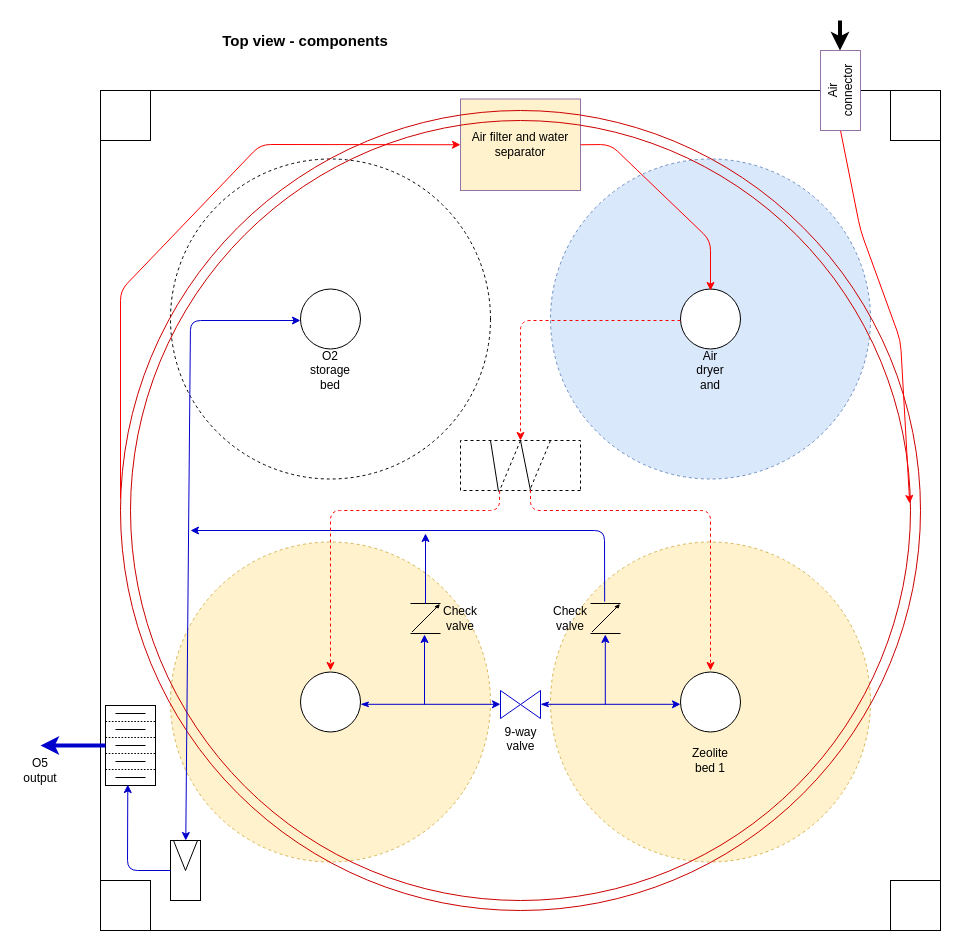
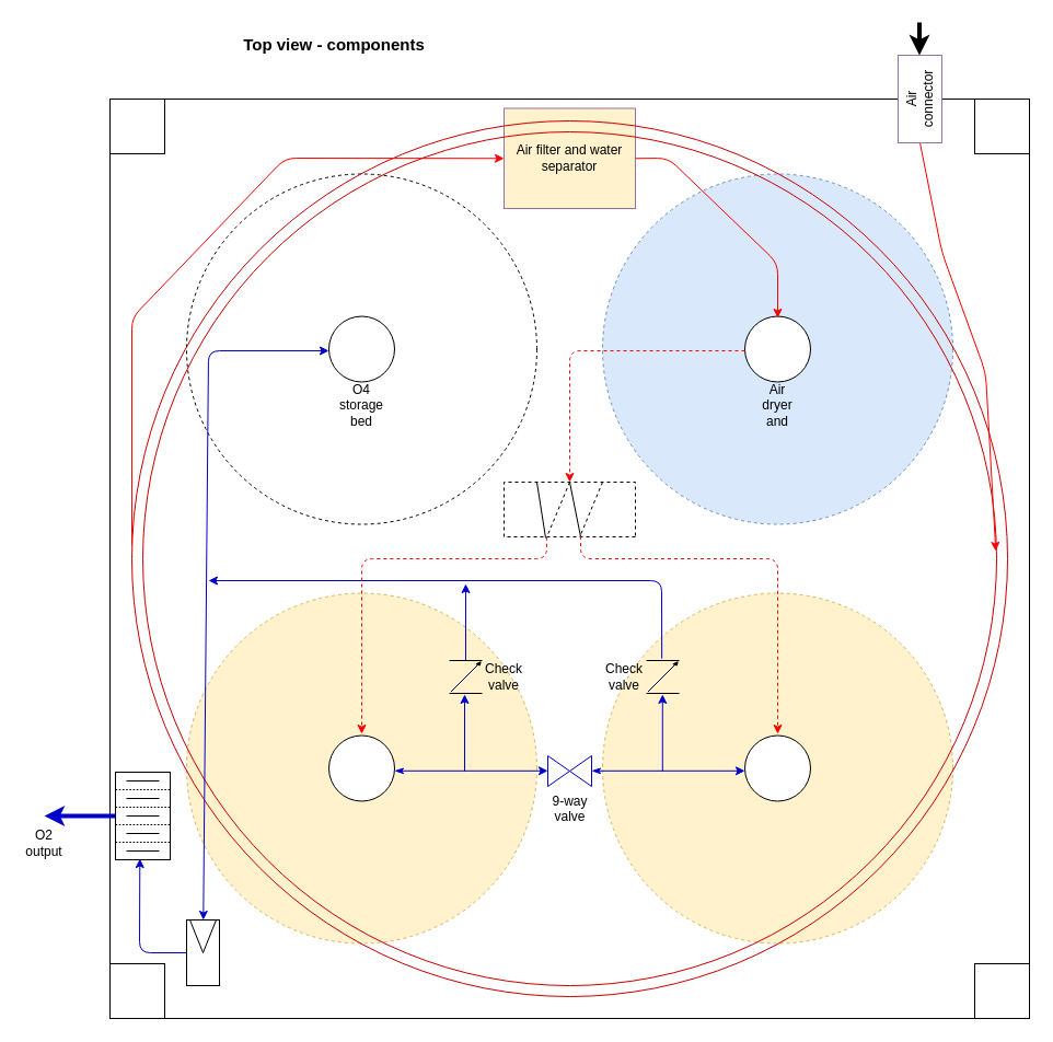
  <mxCell id="0" />
  <mxCell id="1" parent="0" />
  <mxCell id="2" value="" style="group;connectable=0;" parent="1" vertex="1" connectable="0"><mxGeometry x="100" y="90" width="840" height="840" as="geometry" /></mxCell>
  <mxCell id="3" value="" style="rounded=0;whiteSpace=wrap;html=1;points=[]" parent="2" vertex="1"><mxGeometry width="840" height="840" as="geometry" /></mxCell>
  <mxCell id="4" value="" style="group" parent="2" vertex="1" connectable="0"><mxGeometry x="70" y="68.5" width="700" height="703" as="geometry" /></mxCell>
  <mxCell id="5" value="" style="ellipse;whiteSpace=wrap;html=1;aspect=fixed;dashed=1;" parent="4" vertex="1"><mxGeometry width="320" height="320" as="geometry" /></mxCell>
  <mxCell id="6" value="" style="ellipse;whiteSpace=wrap;html=1;aspect=fixed;dashed=1;fillColor=#dae8fc;strokeColor=#6c8ebf;" parent="4" vertex="1"><mxGeometry x="380" width="320" height="320" as="geometry" /></mxCell>
  <mxCell id="7" value="" style="ellipse;whiteSpace=wrap;html=1;aspect=fixed;dashed=1;fillColor=#fff2cc;strokeColor=#d6b656;" parent="4" vertex="1"><mxGeometry y="383" width="320" height="320" as="geometry" /></mxCell>
  <mxCell id="8" value="" style="ellipse;whiteSpace=wrap;html=1;aspect=fixed;dashed=1;fillColor=#fff2cc;strokeColor=#d6b656;" parent="4" vertex="1"><mxGeometry x="380" y="383" width="320" height="320" as="geometry" /></mxCell>
  <mxCell id="9" value="" style="ellipse;whiteSpace=wrap;html=1;aspect=fixed;" parent="4" vertex="1"><mxGeometry x="130" y="130" width="60" height="60" as="geometry" /></mxCell>
  <mxCell id="10" value="" style="ellipse;whiteSpace=wrap;html=1;aspect=fixed;" parent="4" vertex="1"><mxGeometry x="510" y="130" width="60" height="60" as="geometry" /></mxCell>
  <mxCell id="11" value="" style="ellipse;whiteSpace=wrap;html=1;aspect=fixed;" parent="4" vertex="1"><mxGeometry x="130" y="513" width="60" height="60" as="geometry" /></mxCell>
  <mxCell id="12" value="" style="ellipse;whiteSpace=wrap;html=1;aspect=fixed;" parent="4" vertex="1"><mxGeometry x="510" y="513" width="60" height="60" as="geometry" /></mxCell>
  <mxCell id="13" value="" style="verticalLabelPosition=bottom;align=center;dashed=0;html=1;verticalAlign=top;shape=mxgraph.pid.filters.press_filter;fontFamily=Helvetica;fontSize=12;fontColor=#000000;strokeColor=#000000;rotation=-90;" parent="2" vertex="1"><mxGeometry x="-10" y="630" width="80" height="50" as="geometry" /></mxCell>
  <mxCell id="14" value="Air filter and water separator" style="rounded=0;whiteSpace=wrap;html=1;strokeColor=#9673a6;strokeWidth=1;fillColor=#fff2cc;" parent="1" vertex="1"><mxGeometry x="460" y="98.5" width="120" height="91.5" as="geometry" /></mxCell>
  <mxCell id="15" value="" style="group;points=[];connectable=0;" parent="1" vertex="1" connectable="0"><mxGeometry x="120" y="110" width="800" height="800" as="geometry" /></mxCell>
  <mxCell id="16" value="" style="ellipse;whiteSpace=wrap;html=1;aspect=fixed;fillColor=none;strokeColor=#CC0000;strokeWidth=1;perimeterSpacing=0;points=[]" parent="15" vertex="1"><mxGeometry width="800" height="800" as="geometry" /></mxCell>
  <mxCell id="17" value="" style="ellipse;whiteSpace=wrap;html=1;aspect=fixed;fillColor=none;strokeColor=#CC0000;strokeWidth=1;perimeterSpacing=0;connectable=0;" parent="15" vertex="1"><mxGeometry x="10" y="10" width="780" height="780" as="geometry" /></mxCell>
  <mxCell id="18" value="" style="endArrow=classic;html=1;strokeWidth=1;exitX=0.5;exitY=1;exitDx=0;exitDy=0;entryX=0.999;entryY=0.491;entryDx=0;entryDy=0;entryPerimeter=0;strokeColor=#FF0000;" parent="15" source="45" target="17" edge="1"><mxGeometry width="50" height="50" relative="1" as="geometry"><mxPoint x="580" y="110" as="sourcePoint" /><mxPoint x="630" y="60" as="targetPoint" /><Array as="points"><mxPoint x="740" y="120" /><mxPoint x="780" y="230" /></Array></mxGeometry></mxCell>
  <mxCell id="19" value="" style="endArrow=classic;html=1;strokeColor=#FF0000;strokeWidth=1;exitX=0;exitY=0.485;exitDx=0;exitDy=0;exitPerimeter=0;entryX=0;entryY=0.5;entryDx=0;entryDy=0;" parent="15" source="16" target="14" edge="1"><mxGeometry width="50" height="50" relative="1" as="geometry"><mxPoint x="580" y="180" as="sourcePoint" /><mxPoint x="630" y="130" as="targetPoint" /><Array as="points"><mxPoint y="180" /><mxPoint x="140" y="34" /></Array></mxGeometry></mxCell>
  <mxCell id="20" value="Air dryer and" style="text;html=1;strokeColor=none;fillColor=none;align=center;verticalAlign=middle;whiteSpace=wrap;rounded=0;" parent="15" vertex="1"><mxGeometry x="570" y="250" width="40" height="20" as="geometry" /></mxCell>
- <mxCell id="21" value="O2 storage bed" style="text;html=1;strokeColor=none;fillColor=none;align=center;verticalAlign=middle;whiteSpace=wrap;rounded=0;" parent="15" vertex="1"><mxGeometry x="190" y="250" width="40" height="20" as="geometry" /></mxCell>
- <mxCell id="22" value="Zeolite bed 1" style="text;html=1;strokeColor=none;fillColor=none;align=center;verticalAlign=middle;whiteSpace=wrap;rounded=0;" parent="15" vertex="1"><mxGeometry x="570" y="640" width="40" height="20" as="geometry" /></mxCell>
+ <mxCell id="21" value="O4 storage bed" style="text;html=1;strokeColor=none;fillColor=none;align=center;verticalAlign=middle;whiteSpace=wrap;rounded=0;" parent="15" vertex="1"><mxGeometry x="190" y="250" width="40" height="20" as="geometry" /></mxCell>
  <mxCell id="23" value="9-way &lt;br&gt;valve" style="verticalLabelPosition=bottom;align=center;html=1;verticalAlign=top;pointerEvents=1;dashed=0;shape=mxgraph.pid2valves.valve;valveType=gate;strokeColor=#0000CC;strokeWidth=1;fillColor=none;" parent="15" vertex="1"><mxGeometry x="380" y="580" width="40" height="28" as="geometry" /></mxCell>
  <mxCell id="24" value="" style="endArrow=classic;html=1;strokeColor=#0000CC;strokeWidth=1;startArrow=classicThin;startFill=1;" parent="15" edge="1"><mxGeometry width="50" height="50" relative="1" as="geometry"><mxPoint x="240" y="593.8" as="sourcePoint" /><mxPoint x="380" y="593.8" as="targetPoint" /></mxGeometry></mxCell>
  <mxCell id="25" value="" style="endArrow=classic;html=1;strokeColor=#0000CC;strokeWidth=1;startArrow=classicThin;startFill=1;" parent="15" edge="1"><mxGeometry width="50" height="50" relative="1" as="geometry"><mxPoint x="420" y="593.8" as="sourcePoint" /><mxPoint x="560" y="593.8" as="targetPoint" /></mxGeometry></mxCell>
  <mxCell id="26" value="" style="verticalLabelPosition=bottom;align=center;html=1;verticalAlign=top;pointerEvents=1;dashed=0;shape=mxgraph.pid2valves.valve;valveType=check;fontFamily=Helvetica;fontSize=12;fontColor=#000000;strokeColor=#000000;fillColor=#ffffff;rotation=-90;" parent="15" vertex="1"><mxGeometry x="290" y="493" width="30" height="30" as="geometry" /></mxCell>
  <mxCell id="27" value="" style="verticalLabelPosition=bottom;align=center;html=1;verticalAlign=top;pointerEvents=1;dashed=0;shape=mxgraph.pid2valves.valve;valveType=check;fontFamily=Helvetica;fontSize=12;fontColor=#000000;strokeColor=#000000;fillColor=#ffffff;rotation=-90;" parent="15" vertex="1"><mxGeometry x="470" y="493" width="30" height="30" as="geometry" /></mxCell>
  <mxCell id="28" value="" style="endArrow=classic;html=1;strokeColor=#0000CC;strokeWidth=1;" parent="15" edge="1"><mxGeometry width="50" height="50" relative="1" as="geometry"><mxPoint x="304" y="594" as="sourcePoint" /><mxPoint x="304" y="524" as="targetPoint" /></mxGeometry></mxCell>
  <mxCell id="29" value="" style="endArrow=classic;html=1;strokeColor=#0000CC;strokeWidth=1;" parent="15" edge="1"><mxGeometry width="50" height="50" relative="1" as="geometry"><mxPoint x="484.8" y="594" as="sourcePoint" /><mxPoint x="484.8" y="524" as="targetPoint" /></mxGeometry></mxCell>
  <mxCell id="30" value="" style="endArrow=classic;html=1;strokeColor=#0000CC;strokeWidth=1;" parent="15" edge="1"><mxGeometry width="50" height="50" relative="1" as="geometry"><mxPoint x="305" y="493" as="sourcePoint" /><mxPoint x="305" y="423" as="targetPoint" /></mxGeometry></mxCell>
  <mxCell id="31" value="" style="endArrow=classic;startArrow=classic;html=1;strokeColor=#0000CC;strokeWidth=1;" parent="15" source="32" edge="1"><mxGeometry width="50" height="50" relative="1" as="geometry"><mxPoint x="70" y="890.833" as="sourcePoint" /><mxPoint x="180" y="210" as="targetPoint" /><Array as="points"><mxPoint x="70" y="210" /></Array></mxGeometry></mxCell>
  <mxCell id="32" value="" style="verticalLabelPosition=bottom;align=center;outlineConnect=0;dashed=0;html=1;verticalAlign=top;shape=mxgraph.pid.flow_sensors.wedge;fontFamily=Helvetica;fontSize=12;fontColor=#000000;strokeColor=#000000;fillColor=#ffffff;" parent="15" vertex="1"><mxGeometry x="50" y="730" width="30" height="60" as="geometry" /></mxCell>
  <mxCell id="33" value="" style="group;rotation=-180;dashed=1;" parent="15" vertex="1" connectable="0"><mxGeometry x="340" y="330" width="120" height="51" as="geometry" /></mxCell>
  <mxCell id="34" value="" style="rounded=0;whiteSpace=wrap;html=1;fillColor=none;rotation=-180;dashed=1;" parent="33" vertex="1"><mxGeometry width="120" height="50" as="geometry" /></mxCell>
  <mxCell id="35" value="" style="endArrow=none;dashed=1;html=1;entryX=0.667;entryY=0.04;entryDx=0;entryDy=0;entryPerimeter=0;exitX=0.5;exitY=1;exitDx=0;exitDy=0;" parent="33" source="34" target="34" edge="1"><mxGeometry width="50" height="50" relative="1" as="geometry"><mxPoint x="260" y="-180" as="sourcePoint" /><mxPoint x="210" y="-130" as="targetPoint" /></mxGeometry></mxCell>
  <mxCell id="36" value="" style="endArrow=none;dashed=1;html=1;entryX=0.667;entryY=0.04;entryDx=0;entryDy=0;entryPerimeter=0;exitX=0.5;exitY=1;exitDx=0;exitDy=0;" parent="33" edge="1"><mxGeometry width="50" height="50" relative="1" as="geometry"><mxPoint x="90" as="sourcePoint" /><mxPoint x="70" y="48" as="targetPoint" /></mxGeometry></mxCell>
  <mxCell id="37" value="" style="endArrow=none;html=1;exitX=0.5;exitY=1;exitDx=0;exitDy=0;" parent="33" source="34" edge="1"><mxGeometry width="50" height="50" relative="1" as="geometry"><mxPoint x="260" y="-180" as="sourcePoint" /><mxPoint x="70" y="50" as="targetPoint" /></mxGeometry></mxCell>
  <mxCell id="38" value="" style="endArrow=none;html=1;exitX=0.75;exitY=1;exitDx=0;exitDy=0;" parent="33" source="34" edge="1"><mxGeometry width="50" height="50" relative="1" as="geometry"><mxPoint x="260" y="-180" as="sourcePoint" /><mxPoint x="38" y="51" as="targetPoint" /></mxGeometry></mxCell>
  <mxCell id="39" value="Check valve" style="text;html=1;strokeColor=none;fillColor=none;align=center;verticalAlign=middle;whiteSpace=wrap;rounded=0;" parent="15" vertex="1"><mxGeometry x="430" y="498" width="40" height="20" as="geometry" /></mxCell>
  <mxCell id="40" value="Check valve" style="text;html=1;strokeColor=none;fillColor=none;align=center;verticalAlign=middle;whiteSpace=wrap;rounded=0;" parent="15" vertex="1"><mxGeometry x="320" y="498" width="40" height="20" as="geometry" /></mxCell>
  <mxCell id="41" value="" style="rounded=0;whiteSpace=wrap;html=1;" parent="1" vertex="1"><mxGeometry x="100" y="90" width="50" height="50" as="geometry" /></mxCell>
  <mxCell id="42" value="" style="rounded=0;whiteSpace=wrap;html=1;" parent="1" vertex="1"><mxGeometry x="890" y="90" width="50" height="50" as="geometry" /></mxCell>
  <mxCell id="43" value="" style="rounded=0;whiteSpace=wrap;html=1;connectable=0;" parent="1" vertex="1"><mxGeometry x="100" y="880" width="50" height="50" as="geometry" /></mxCell>
  <mxCell id="44" value="" style="rounded=0;whiteSpace=wrap;html=1;connectable=0;" parent="1" vertex="1"><mxGeometry x="890" y="880" width="50" height="50" as="geometry" /></mxCell>
  <mxCell id="45" value="Air &lt;br&gt;connector" style="rounded=0;whiteSpace=wrap;html=1;strokeColor=#9673a6;strokeWidth=1;fillColor=#ffffff;horizontal=0;" parent="1" vertex="1"><mxGeometry x="820" y="50" width="40" height="80" as="geometry" /></mxCell>
  <mxCell id="46" value="" style="endArrow=classic;html=1;strokeWidth=4;" parent="1" edge="1"><mxGeometry width="50" height="50" relative="1" as="geometry"><mxPoint x="839.5" y="20" as="sourcePoint" /><mxPoint x="839.5" y="50" as="targetPoint" /></mxGeometry></mxCell>
  <mxCell id="47" value="" style="endArrow=classic;html=1;strokeColor=#FF0000;strokeWidth=1;exitX=1;exitY=0.5;exitDx=0;exitDy=0;" parent="1" source="14" edge="1"><mxGeometry width="50" height="50" relative="1" as="geometry"><mxPoint x="1150" y="210" as="sourcePoint" /><mxPoint x="710" y="290" as="targetPoint" /><Array as="points"><mxPoint x="610" y="144" /><mxPoint x="710" y="240" /></Array></mxGeometry></mxCell>
  <mxCell id="48" value="" style="endArrow=classic;html=1;strokeColor=#0000CC;strokeWidth=1;exitX=1.061;exitY=0.472;exitDx=0;exitDy=0;exitPerimeter=0;" parent="1" source="27" edge="1"><mxGeometry width="50" height="50" relative="1" as="geometry"><mxPoint x="690" y="400" as="sourcePoint" /><mxPoint x="190" y="530" as="targetPoint" /><Array as="points"><mxPoint x="604" y="530" /></Array></mxGeometry></mxCell>
  <mxCell id="49" value="" style="endArrow=classic;html=1;strokeColor=#0000CC;strokeWidth=1;exitX=0;exitY=0.5;exitDx=0;exitDy=0;exitPerimeter=0;entryX=0.012;entryY=0.446;entryDx=0;entryDy=0;entryPerimeter=0;" parent="1" source="32" target="13" edge="1"><mxGeometry width="50" height="50" relative="1" as="geometry"><mxPoint x="250" y="780" as="sourcePoint" /><mxPoint x="130" y="780" as="targetPoint" /><Array as="points"><mxPoint x="127" y="870" /></Array></mxGeometry></mxCell>
  <mxCell id="50" value="" style="endArrow=classic;html=1;strokeColor=#0000CC;strokeWidth=4;exitX=0.5;exitY=0;exitDx=0;exitDy=0;exitPerimeter=0;" parent="1" source="13" edge="1"><mxGeometry width="50" height="50" relative="1" as="geometry"><mxPoint x="290" y="770" as="sourcePoint" /><mxPoint x="40" y="745" as="targetPoint" /></mxGeometry></mxCell>
- <mxCell id="51" value="O5 output" style="text;html=1;strokeColor=none;fillColor=none;align=center;verticalAlign=middle;whiteSpace=wrap;rounded=0;" parent="1" vertex="1"><mxGeometry x="20" y="760" width="40" height="20" as="geometry" /></mxCell>
+ <mxCell id="51" value="O2 output" style="text;html=1;strokeColor=none;fillColor=none;align=center;verticalAlign=middle;whiteSpace=wrap;rounded=0;" parent="1" vertex="1"><mxGeometry x="20" y="760" width="40" height="20" as="geometry" /></mxCell>
  <mxCell id="52" value="" style="endArrow=classic;html=1;strokeColor=#FF0000;strokeWidth=1;entryX=0.5;entryY=1;entryDx=0;entryDy=0;dashed=1;" parent="1" target="34" edge="1"><mxGeometry width="50" height="50" relative="1" as="geometry"><mxPoint x="680" y="320" as="sourcePoint" /><mxPoint x="160" y="540" as="targetPoint" /><Array as="points"><mxPoint x="520" y="320" /></Array></mxGeometry></mxCell>
  <mxCell id="53" value="" style="endArrow=classic;html=1;dashed=1;strokeColor=#FF0000;strokeWidth=1;exitX=0.674;exitY=-0.007;exitDx=0;exitDy=0;exitPerimeter=0;" parent="1" source="34" edge="1"><mxGeometry width="50" height="50" relative="1" as="geometry"><mxPoint x="280" y="580" as="sourcePoint" /><mxPoint x="330" y="670" as="targetPoint" /><Array as="points"><mxPoint x="499" y="510" /><mxPoint x="330" y="510" /></Array></mxGeometry></mxCell>
  <mxCell id="54" value="" style="endArrow=classic;html=1;dashed=1;strokeColor=#FF0000;strokeWidth=1;exitX=0.417;exitY=0.01;exitDx=0;exitDy=0;exitPerimeter=0;" parent="1" source="34" edge="1"><mxGeometry width="50" height="50" relative="1" as="geometry"><mxPoint x="280" y="580" as="sourcePoint" /><mxPoint x="710" y="670" as="targetPoint" /><Array as="points"><mxPoint x="530" y="510" /><mxPoint x="710" y="510" /></Array></mxGeometry></mxCell>
  <mxCell id="55" value="Top view - components" style="text;html=1;strokeColor=none;fillColor=none;align=center;verticalAlign=middle;whiteSpace=wrap;rounded=0;dashed=1;fontStyle=1;fontSize=15;" parent="1" vertex="1"><mxGeometry x="175" y="30" width="260" height="20" as="geometry" /></mxCell>
